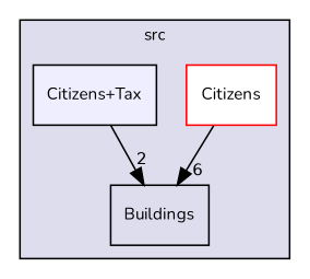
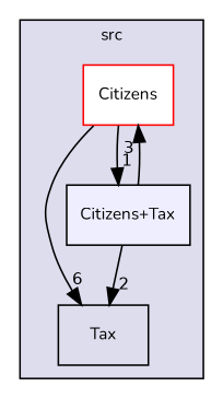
  digraph {
    compound=true
    fontname=Nunito
    node [fontname=Nunito fontsize=10 shape=box style=filled]
    edge [fontname=Nunito labeldistance=1.5 labelfontname=Helvetica labelfontsize=10]
-   n1 [label=Buildings style=""]
+   n1 [label=Tax style=""]
    n2 [color=red fillcolor=white label=Citizens]
    n3 [fillcolor="#eeeeff" label="Citizens+Tax" pencolor=black]
    subgraph cluster_1 {
      bgcolor="#ddddee"
      fontsize=10
      label=src
      pencolor=black
      n1
      n2
      n3
    }
    n2 -> n1 [headlabel=6]
+   n2 -> n3 [headlabel=1]
    n3 -> n1 [headlabel=2]
+   n3 -> n2 [headlabel=3]
  }
